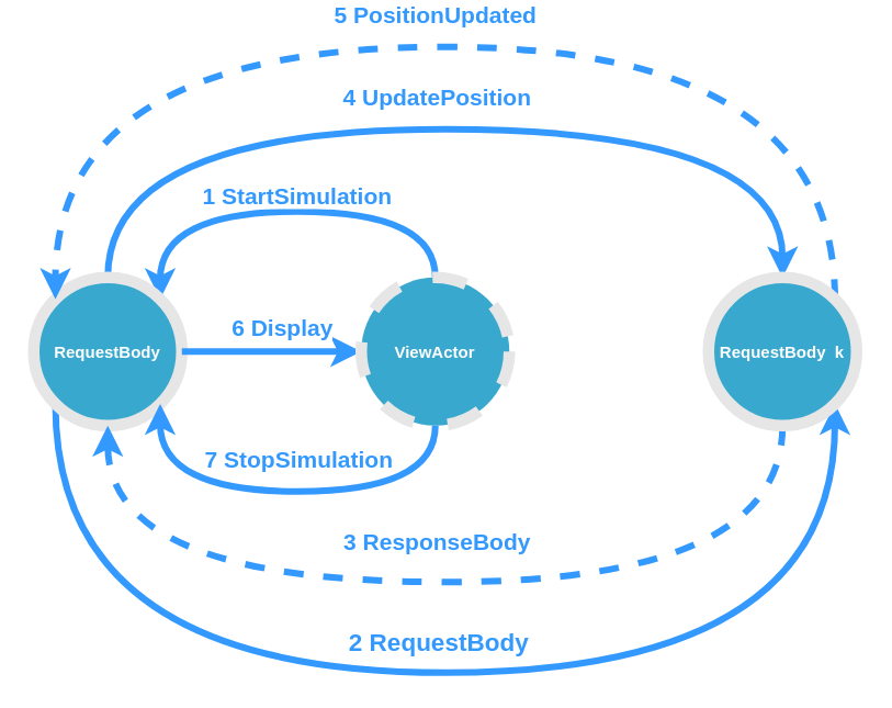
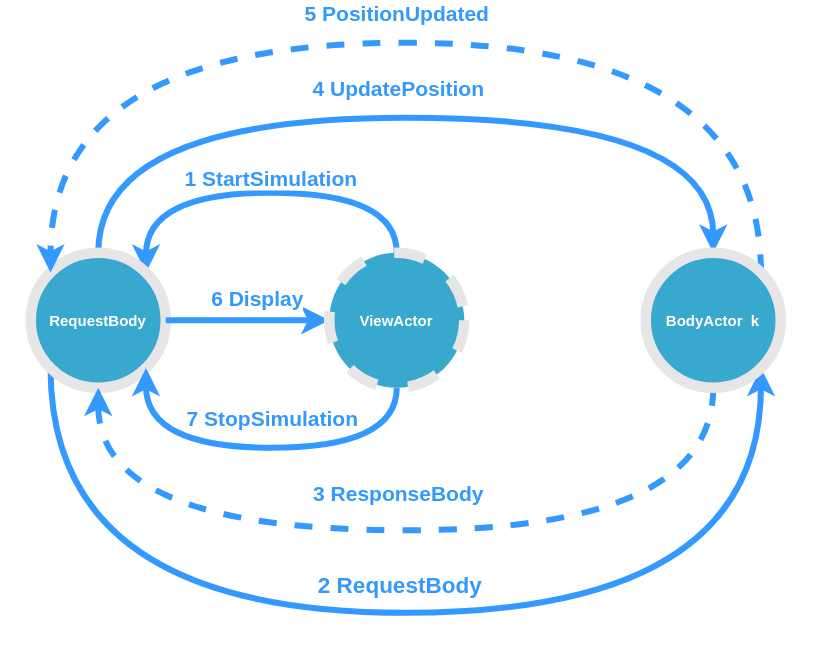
  <mxCell id="0" />
  <mxCell id="1" parent="0" />
  <mxCell id="2" style="edgeStyle=orthogonalEdgeStyle;curved=1;rounded=0;orthogonalLoop=1;jettySize=auto;html=1;entryX=1;entryY=1;entryDx=0;entryDy=0;fontSize=15;fontColor=#3399FF;strokeColor=#3399FF;strokeWidth=4;exitX=0;exitY=1;exitDx=0;exitDy=0;" edge="1" parent="1" source="8" target="18"><mxGeometry relative="1" as="geometry"><mxPoint x="20" y="125" as="sourcePoint" /><mxPoint x="518.97" y="210.03" as="targetPoint" /><Array as="points"><mxPoint x="33" y="400" /><mxPoint x="507" y="400" /></Array></mxGeometry></mxCell>
  <mxCell id="3" value="&lt;b&gt;2 RequestBody&lt;/b&gt;" style="edgeLabel;html=1;align=center;verticalAlign=middle;resizable=0;points=[];fontSize=15;fontColor=#3399FF;" vertex="1" connectable="0" parent="2"><mxGeometry x="-0.041" y="-1" relative="1" as="geometry"><mxPoint x="11" y="-21" as="offset" /></mxGeometry></mxCell>
  <mxCell id="4" style="edgeStyle=orthogonalEdgeStyle;curved=1;rounded=0;orthogonalLoop=1;jettySize=auto;html=1;entryX=0.5;entryY=0;entryDx=0;entryDy=0;fontSize=14;fontColor=#3399FF;strokeColor=#3399FF;strokeWidth=4;exitX=0.5;exitY=0;exitDx=0;exitDy=0;" edge="1" parent="1" source="8" target="18"><mxGeometry relative="1" as="geometry"><Array as="points"><mxPoint x="65" y="70" /><mxPoint x="475" y="70" /></Array></mxGeometry></mxCell>
  <mxCell id="5" value="&lt;b&gt;4 UpdatePosition&lt;/b&gt;" style="edgeLabel;html=1;align=center;verticalAlign=middle;resizable=0;points=[];fontSize=14;fontColor=#3399FF;" vertex="1" connectable="0" parent="4"><mxGeometry x="-0.035" relative="1" as="geometry"><mxPoint x="4" y="-20" as="offset" /></mxGeometry></mxCell>
  <mxCell id="6" style="edgeStyle=orthogonalEdgeStyle;curved=1;rounded=0;orthogonalLoop=1;jettySize=auto;html=1;exitX=1;exitY=0;exitDx=0;exitDy=0;entryX=0.5;entryY=0;entryDx=0;entryDy=0;fontSize=14;fontColor=#3399FF;strokeColor=#3399FF;strokeWidth=4;startArrow=classic;startFill=1;endArrow=none;endFill=0;" edge="1" parent="1" source="8" target="13"><mxGeometry relative="1" as="geometry"><Array as="points"><mxPoint x="97" y="120" /><mxPoint x="264" y="120" /></Array></mxGeometry></mxCell>
  <mxCell id="7" value="&lt;span style=&quot;font-weight: 700; background-color: rgb(255, 255, 255);&quot;&gt;1 StartSimulation&lt;/span&gt;" style="edgeLabel;html=1;align=center;verticalAlign=middle;resizable=0;points=[];fontSize=14;fontColor=#3399FF;labelBackgroundColor=none;" vertex="1" connectable="0" parent="6"><mxGeometry x="-0.061" y="-2" relative="1" as="geometry"><mxPoint x="14" y="-12" as="offset" /></mxGeometry></mxCell>
  <mxCell id="8" value="RequestBody" style="ellipse;whiteSpace=wrap;html=1;aspect=fixed;fillColor=#38a8ce;strokeColor=#E6E6E6;strokeWidth=7;sketch=0;fontSize=10;fontColor=#FFFFFF;fontStyle=1" vertex="1" parent="1"><mxGeometry x="20" y="160" width="90" height="90" as="geometry" /></mxCell>
  <mxCell id="9" style="edgeStyle=orthogonalEdgeStyle;curved=1;rounded=0;orthogonalLoop=1;jettySize=auto;html=1;entryX=1;entryY=0.5;entryDx=0;entryDy=0;fontSize=15;fontColor=#3399FF;strokeColor=#3399FF;strokeWidth=4;startArrow=classic;startFill=1;endArrow=none;endFill=0;" edge="1" parent="1" source="13" target="8"><mxGeometry relative="1" as="geometry" /></mxCell>
  <mxCell id="10" value="6 Display" style="edgeLabel;html=1;align=center;verticalAlign=middle;resizable=0;points=[];fontSize=14;fontColor=#3399FF;fontStyle=1" vertex="1" connectable="0" parent="9"><mxGeometry x="0.228" y="1" relative="1" as="geometry"><mxPoint x="18" y="-16" as="offset" /></mxGeometry></mxCell>
  <mxCell id="11" style="edgeStyle=orthogonalEdgeStyle;curved=1;rounded=0;orthogonalLoop=1;jettySize=auto;html=1;exitX=0.5;exitY=1;exitDx=0;exitDy=0;entryX=1;entryY=1;entryDx=0;entryDy=0;fontSize=14;fontColor=#3399FF;startArrow=none;startFill=0;endArrow=classic;endFill=1;strokeColor=#3399FF;strokeWidth=4;" edge="1" parent="1" source="13" target="8"><mxGeometry relative="1" as="geometry"><Array as="points"><mxPoint x="264" y="290" /><mxPoint x="97" y="290" /></Array></mxGeometry></mxCell>
  <mxCell id="12" value="&lt;b&gt;7 StopSimulation&lt;/b&gt;" style="edgeLabel;html=1;align=center;verticalAlign=middle;resizable=0;points=[];fontSize=14;fontColor=#3399FF;labelBackgroundColor=none;" vertex="1" connectable="0" parent="11"><mxGeometry x="0.05" y="1" relative="1" as="geometry"><mxPoint x="13" y="-21" as="offset" /></mxGeometry></mxCell>
  <mxCell id="13" value="ViewActor" style="ellipse;whiteSpace=wrap;html=1;aspect=fixed;fillColor=#38a8ce;strokeColor=#E6E6E6;strokeWidth=7;sketch=0;fontSize=10;fontColor=#FFFFFF;fontStyle=1;dashed=1;" vertex="1" parent="1"><mxGeometry x="219" y="160" width="90" height="90" as="geometry" /></mxCell>
  <mxCell id="14" style="edgeStyle=orthogonalEdgeStyle;curved=1;rounded=0;orthogonalLoop=1;jettySize=auto;html=1;entryX=0.5;entryY=1;entryDx=0;entryDy=0;fontSize=14;fontColor=#3399FF;strokeColor=#3399FF;strokeWidth=4;exitX=0.5;exitY=1;exitDx=0;exitDy=0;dashed=1;" edge="1" parent="1" source="18" target="8"><mxGeometry relative="1" as="geometry"><mxPoint x="505.79" y="241.85" as="sourcePoint" /><mxPoint x="32.15" y="241.85" as="targetPoint" /><Array as="points"><mxPoint x="475" y="345" /><mxPoint x="65" y="345" /></Array></mxGeometry></mxCell>
  <mxCell id="15" value="&lt;b&gt;3 ResponseBody&lt;/b&gt;" style="edgeLabel;html=1;align=center;verticalAlign=middle;resizable=0;points=[];fontSize=14;fontColor=#3399FF;" vertex="1" connectable="0" parent="14"><mxGeometry x="0.089" y="-5" relative="1" as="geometry"><mxPoint x="21" y="-20" as="offset" /></mxGeometry></mxCell>
  <mxCell id="16" style="edgeStyle=orthogonalEdgeStyle;curved=1;rounded=0;orthogonalLoop=1;jettySize=auto;html=1;entryX=0;entryY=0;entryDx=0;entryDy=0;fontSize=14;fontColor=#3399FF;strokeColor=#3399FF;strokeWidth=4;exitX=1;exitY=0;exitDx=0;exitDy=0;dashed=1;" edge="1" parent="1" source="18" target="8"><mxGeometry relative="1" as="geometry"><Array as="points"><mxPoint x="507" y="20" /><mxPoint x="33" y="20" /></Array></mxGeometry></mxCell>
  <mxCell id="17" value="&lt;b&gt;5 PositionUpdated&lt;/b&gt;" style="edgeLabel;html=1;align=center;verticalAlign=middle;resizable=0;points=[];fontSize=14;fontColor=#3399FF;" vertex="1" connectable="0" parent="16"><mxGeometry x="0.083" y="2" relative="1" as="geometry"><mxPoint x="26" y="-22" as="offset" /></mxGeometry></mxCell>
- <mxCell id="18" value="RequestBody&amp;nbsp; k" style="ellipse;whiteSpace=wrap;html=1;aspect=fixed;fillColor=#38a8ce;strokeColor=#E6E6E6;strokeWidth=7;sketch=0;fontSize=10;fontColor=#FFFFFF;fontStyle=1" vertex="1" parent="1"><mxGeometry x="430" y="160" width="90" height="90" as="geometry" /></mxCell>
+ <mxCell id="18" value="BodyActor&amp;nbsp; k" style="ellipse;whiteSpace=wrap;html=1;aspect=fixed;fillColor=#38a8ce;strokeColor=#E6E6E6;strokeWidth=7;sketch=0;fontSize=10;fontColor=#FFFFFF;fontStyle=1" vertex="1" parent="1"><mxGeometry x="430" y="160" width="90" height="90" as="geometry" /></mxCell>
